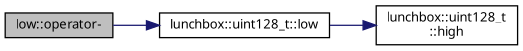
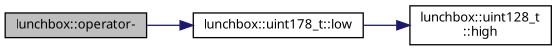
  digraph {
    rankdir=LR
    node [color=black fillcolor=white fontname=Sans fontsize=10 shape=record style=filled]
    edge [color=midnightblue fontname=Sans fontsize=10 labelfontname=Sans labelfontsize=10 style=solid]
-   n1 [fillcolor=grey75 fontcolor=black height=0.2 label="low::operator-" width=0.4]
-   n2 [height=0.2 label="lunchbox::uint128_t::low" width=0.4]
+   n1 [fillcolor=grey75 fontcolor=black height=0.2 label="lunchbox::operator-" width=0.4]
+   n2 [height=0.2 label="lunchbox::uint178_t::low" width=0.4]
    n3 [height=0.2 label="lunchbox::uint128_t\l::high" width=0.4]
    n1 -> n2
    n2 -> n3
  }
